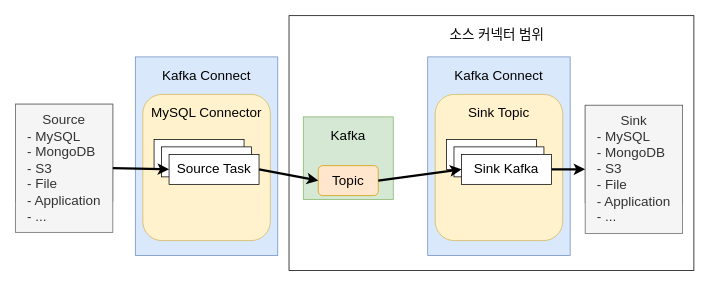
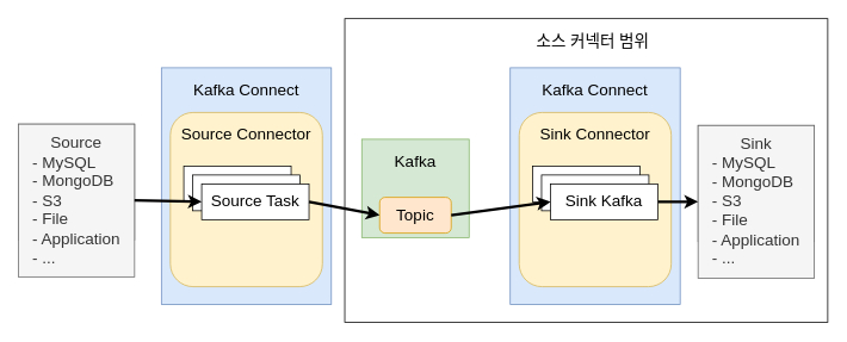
  <mxCell id="0" />
  <mxCell id="1" parent="0" />
  <mxCell id="2" value="" style="rounded=0;whiteSpace=wrap;html=1;" parent="1" vertex="1"><mxGeometry x="385" y="20" width="540" height="340" as="geometry" /></mxCell>
  <mxCell id="3" value="" style="rounded=0;whiteSpace=wrap;html=1;fillColor=#f5f5f5;fontColor=#333333;strokeColor=#666666;" parent="1" vertex="1"><mxGeometry x="20" y="138" width="130" height="130" as="geometry" /></mxCell>
  <mxCell id="4" value="Source&lt;br&gt;&lt;div style=&quot;text-align: left;&quot;&gt;&lt;span style=&quot;background-color: initial;&quot;&gt;- MySQL&lt;/span&gt;&lt;/div&gt;&lt;div style=&quot;text-align: left;&quot;&gt;&lt;span style=&quot;background-color: initial;&quot;&gt;- MongoDB&lt;/span&gt;&lt;/div&gt;&lt;div style=&quot;text-align: left;&quot;&gt;&lt;span style=&quot;background-color: initial;&quot;&gt;- S3&lt;/span&gt;&lt;/div&gt;&lt;div style=&quot;text-align: left;&quot;&gt;&lt;span style=&quot;background-color: initial;&quot;&gt;- File&lt;/span&gt;&lt;/div&gt;&lt;div style=&quot;text-align: left;&quot;&gt;&lt;span style=&quot;background-color: initial;&quot;&gt;- Application&lt;/span&gt;&lt;/div&gt;&lt;div style=&quot;text-align: left;&quot;&gt;&lt;span style=&quot;background-color: initial;&quot;&gt;- ...&lt;/span&gt;&lt;/div&gt;" style="text;html=1;strokeColor=#666666;fillColor=#f5f5f5;align=center;verticalAlign=middle;whiteSpace=wrap;rounded=0;fontSize=18;fontColor=#333333;" parent="1" vertex="1"><mxGeometry x="20" y="138" width="130" height="171" as="geometry" /></mxCell>
  <mxCell id="5" value="" style="rounded=0;whiteSpace=wrap;html=1;fontSize=18;fillColor=#dae8fc;strokeColor=#6c8ebf;" parent="1" vertex="1"><mxGeometry x="180" y="75" width="190" height="265" as="geometry" /></mxCell>
  <mxCell id="6" value="Kafka Connect" style="text;html=1;strokeColor=none;fillColor=none;align=center;verticalAlign=middle;whiteSpace=wrap;rounded=0;fontSize=18;" parent="1" vertex="1"><mxGeometry x="210" y="85" width="130" height="30" as="geometry" /></mxCell>
  <mxCell id="7" value="" style="rounded=1;whiteSpace=wrap;html=1;fontSize=18;fillColor=#fff2cc;strokeColor=#d6b656;" parent="1" vertex="1"><mxGeometry x="190" y="125" width="170" height="195" as="geometry" /></mxCell>
- <mxCell id="8" value="MySQL Connector" style="text;html=1;strokeColor=none;fillColor=none;align=center;verticalAlign=middle;whiteSpace=wrap;rounded=0;fontSize=18;" parent="1" vertex="1"><mxGeometry x="200" y="135" width="150" height="30" as="geometry" /></mxCell>
+ <mxCell id="8" value="Source Connector" style="text;html=1;strokeColor=none;fillColor=none;align=center;verticalAlign=middle;whiteSpace=wrap;rounded=0;fontSize=18;" parent="1" vertex="1"><mxGeometry x="200" y="135" width="150" height="30" as="geometry" /></mxCell>
  <mxCell id="9" value="Source Task" style="rounded=0;whiteSpace=wrap;html=1;fontSize=18;" parent="1" vertex="1"><mxGeometry x="205" y="185" width="120" height="40" as="geometry" /></mxCell>
  <mxCell id="10" value="Source Task" style="rounded=0;whiteSpace=wrap;html=1;fontSize=18;" parent="1" vertex="1"><mxGeometry x="215" y="195" width="120" height="40" as="geometry" /></mxCell>
  <mxCell id="11" value="Source Task" style="rounded=0;whiteSpace=wrap;html=1;fontSize=18;" parent="1" vertex="1"><mxGeometry x="225" y="205" width="120" height="40" as="geometry" /></mxCell>
  <mxCell id="12" value="" style="rounded=0;whiteSpace=wrap;html=1;fontSize=18;fillColor=#d5e8d4;strokeColor=#82b366;" parent="1" vertex="1"><mxGeometry x="404" y="155" width="120" height="110" as="geometry" /></mxCell>
  <mxCell id="13" value="Kafka" style="text;html=1;strokeColor=none;fillColor=none;align=center;verticalAlign=middle;whiteSpace=wrap;rounded=0;fontSize=18;" parent="1" vertex="1"><mxGeometry x="434" y="165" width="60" height="30" as="geometry" /></mxCell>
  <mxCell id="14" value="Topic" style="rounded=1;whiteSpace=wrap;html=1;fontSize=18;fillColor=#ffe6cc;strokeColor=#d79b00;" parent="1" vertex="1"><mxGeometry x="424" y="220" width="80" height="40" as="geometry" /></mxCell>
  <mxCell id="15" value="" style="rounded=0;whiteSpace=wrap;html=1;fillColor=#f5f5f5;fontColor=#333333;strokeColor=#666666;" parent="1" vertex="1"><mxGeometry x="780" y="139.5" width="130" height="130" as="geometry" /></mxCell>
  <mxCell id="16" value="Sink&lt;br&gt;&lt;div style=&quot;text-align: left;&quot;&gt;&lt;span style=&quot;background-color: initial;&quot;&gt;- MySQL&lt;/span&gt;&lt;/div&gt;&lt;div style=&quot;text-align: left;&quot;&gt;&lt;span style=&quot;background-color: initial;&quot;&gt;- MongoDB&lt;/span&gt;&lt;/div&gt;&lt;div style=&quot;text-align: left;&quot;&gt;&lt;span style=&quot;background-color: initial;&quot;&gt;- S3&lt;/span&gt;&lt;/div&gt;&lt;div style=&quot;text-align: left;&quot;&gt;&lt;span style=&quot;background-color: initial;&quot;&gt;- File&lt;/span&gt;&lt;/div&gt;&lt;div style=&quot;text-align: left;&quot;&gt;&lt;span style=&quot;background-color: initial;&quot;&gt;- Application&lt;/span&gt;&lt;/div&gt;&lt;div style=&quot;text-align: left;&quot;&gt;&lt;span style=&quot;background-color: initial;&quot;&gt;- ...&lt;/span&gt;&lt;/div&gt;" style="text;html=1;strokeColor=#666666;fillColor=#f5f5f5;align=center;verticalAlign=middle;whiteSpace=wrap;rounded=0;fontSize=18;fontColor=#333333;" parent="1" vertex="1"><mxGeometry x="780" y="139.5" width="130" height="171" as="geometry" /></mxCell>
  <mxCell id="17" style="rounded=0;orthogonalLoop=1;jettySize=auto;html=1;exitX=1;exitY=0.5;exitDx=0;exitDy=0;entryX=0;entryY=0.5;entryDx=0;entryDy=0;fontSize=18;strokeWidth=3;" parent="1" source="4" target="11" edge="1"><mxGeometry relative="1" as="geometry" /></mxCell>
  <mxCell id="18" style="edgeStyle=none;rounded=0;orthogonalLoop=1;jettySize=auto;html=1;exitX=1;exitY=0.5;exitDx=0;exitDy=0;entryX=0;entryY=0.5;entryDx=0;entryDy=0;strokeWidth=3;fontSize=18;" parent="1" source="11" target="14" edge="1"><mxGeometry relative="1" as="geometry" /></mxCell>
  <mxCell id="19" value="" style="rounded=0;whiteSpace=wrap;html=1;fontSize=18;fillColor=#dae8fc;strokeColor=#6c8ebf;" parent="1" vertex="1"><mxGeometry x="570" y="75" width="190" height="265" as="geometry" /></mxCell>
  <mxCell id="20" value="Kafka Connect" style="text;html=1;strokeColor=none;fillColor=none;align=center;verticalAlign=middle;whiteSpace=wrap;rounded=0;fontSize=18;" parent="1" vertex="1"><mxGeometry x="600" y="85" width="130" height="30" as="geometry" /></mxCell>
  <mxCell id="21" value="" style="rounded=1;whiteSpace=wrap;html=1;fontSize=18;fillColor=#fff2cc;strokeColor=#d6b656;" parent="1" vertex="1"><mxGeometry x="580" y="125" width="170" height="195" as="geometry" /></mxCell>
- <mxCell id="22" value="Sink Topic" style="text;html=1;strokeColor=none;fillColor=none;align=center;verticalAlign=middle;whiteSpace=wrap;rounded=0;fontSize=18;" parent="1" vertex="1"><mxGeometry x="590" y="135" width="150" height="30" as="geometry" /></mxCell>
+ <mxCell id="22" value="Sink Connector" style="text;html=1;strokeColor=none;fillColor=none;align=center;verticalAlign=middle;whiteSpace=wrap;rounded=0;fontSize=18;" parent="1" vertex="1"><mxGeometry x="590" y="135" width="150" height="30" as="geometry" /></mxCell>
  <mxCell id="23" value="Source Task" style="rounded=0;whiteSpace=wrap;html=1;fontSize=18;" parent="1" vertex="1"><mxGeometry x="595" y="185" width="120" height="40" as="geometry" /></mxCell>
  <mxCell id="24" value="Source Task" style="rounded=0;whiteSpace=wrap;html=1;fontSize=18;" parent="1" vertex="1"><mxGeometry x="605" y="195" width="120" height="40" as="geometry" /></mxCell>
  <mxCell id="25" style="edgeStyle=none;rounded=0;orthogonalLoop=1;jettySize=auto;html=1;exitX=1;exitY=0.5;exitDx=0;exitDy=0;entryX=0;entryY=0.5;entryDx=0;entryDy=0;strokeWidth=3;fontSize=18;" parent="1" source="26" target="16" edge="1"><mxGeometry relative="1" as="geometry" /></mxCell>
  <mxCell id="26" value="Sink Kafka" style="rounded=0;whiteSpace=wrap;html=1;fontSize=18;" parent="1" vertex="1"><mxGeometry x="615" y="205" width="120" height="40" as="geometry" /></mxCell>
  <mxCell id="27" style="edgeStyle=none;rounded=0;orthogonalLoop=1;jettySize=auto;html=1;exitX=1;exitY=0.5;exitDx=0;exitDy=0;entryX=0;entryY=0.5;entryDx=0;entryDy=0;strokeWidth=3;fontSize=18;" parent="1" source="14" target="26" edge="1"><mxGeometry relative="1" as="geometry" /></mxCell>
  <mxCell id="28" value="소스 커넥터 범위&amp;nbsp;" style="text;html=1;strokeColor=none;fillColor=none;align=center;verticalAlign=middle;whiteSpace=wrap;rounded=0;fontSize=18;" parent="1" vertex="1"><mxGeometry x="595" y="30" width="140" height="30" as="geometry" /></mxCell>
